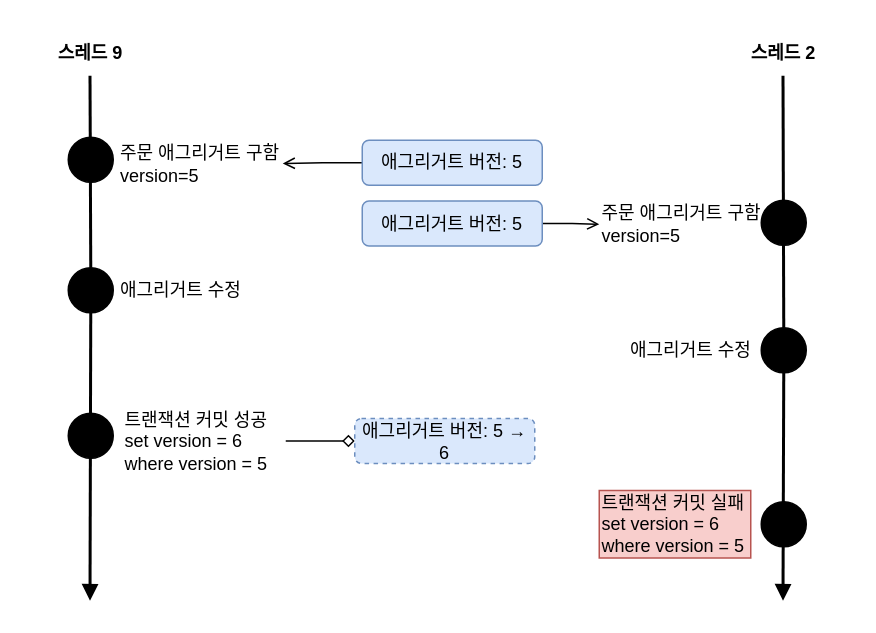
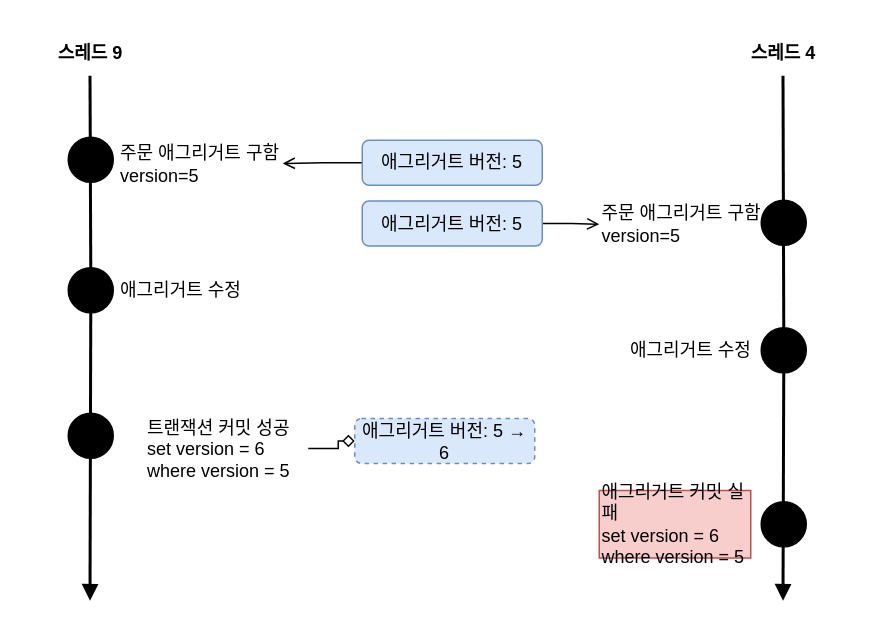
  <mxCell id="0" />
  <mxCell id="1" parent="0" />
  <mxCell id="2" value="" style="endArrow=block;html=1;rounded=0;strokeWidth=2;endFill=1;" edge="1" parent="1" source="5"><mxGeometry width="50" height="50" relative="1" as="geometry"><mxPoint x="59.5" y="50" as="sourcePoint" /><mxPoint x="59.5" y="400" as="targetPoint" /></mxGeometry></mxCell>
  <mxCell id="3" value="" style="ellipse;whiteSpace=wrap;html=1;aspect=fixed;fillStyle=auto;fillColor=#000000;" vertex="1" parent="1"><mxGeometry x="45" y="91" width="30" height="30" as="geometry" /></mxCell>
  <mxCell id="4" value="" style="endArrow=none;html=1;rounded=0;strokeWidth=2;endFill=0;" edge="1" parent="1" target="5"><mxGeometry width="50" height="50" relative="1" as="geometry"><mxPoint x="59.5" y="50" as="sourcePoint" /><mxPoint x="59.5" y="400" as="targetPoint" /></mxGeometry></mxCell>
  <mxCell id="5" value="" style="ellipse;whiteSpace=wrap;html=1;aspect=fixed;fillStyle=auto;fillColor=#000000;" vertex="1" parent="1"><mxGeometry x="45" y="178" width="30" height="30" as="geometry" /></mxCell>
  <mxCell id="6" value="" style="ellipse;whiteSpace=wrap;html=1;aspect=fixed;fillStyle=auto;fillColor=#000000;" vertex="1" parent="1"><mxGeometry x="45" y="275" width="30" height="30" as="geometry" /></mxCell>
  <mxCell id="7" value="" style="endArrow=block;html=1;rounded=0;strokeWidth=2;endFill=1;" edge="1" parent="1" source="10"><mxGeometry width="50" height="50" relative="1" as="geometry"><mxPoint x="521.5" y="50" as="sourcePoint" /><mxPoint x="521.5" y="400" as="targetPoint" /></mxGeometry></mxCell>
  <mxCell id="8" value="" style="ellipse;whiteSpace=wrap;html=1;aspect=fixed;fillStyle=auto;fillColor=#000000;" vertex="1" parent="1"><mxGeometry x="507" y="133" width="30" height="30" as="geometry" /></mxCell>
  <mxCell id="9" value="" style="endArrow=none;html=1;rounded=0;strokeWidth=2;endFill=0;" edge="1" parent="1" target="10"><mxGeometry width="50" height="50" relative="1" as="geometry"><mxPoint x="521.5" y="50" as="sourcePoint" /><mxPoint x="521.5" y="400" as="targetPoint" /></mxGeometry></mxCell>
  <mxCell id="10" value="" style="ellipse;whiteSpace=wrap;html=1;aspect=fixed;fillStyle=auto;fillColor=#000000;" vertex="1" parent="1"><mxGeometry x="507" y="218" width="30" height="30" as="geometry" /></mxCell>
  <mxCell id="11" value="" style="ellipse;whiteSpace=wrap;html=1;aspect=fixed;fillStyle=auto;fillColor=#000000;" vertex="1" parent="1"><mxGeometry x="507" y="334" width="30" height="30" as="geometry" /></mxCell>
  <mxCell id="12" value="주문 애그리거트 구함&lt;div&gt;version=5&lt;/div&gt;" style="text;html=1;align=left;verticalAlign=middle;whiteSpace=wrap;rounded=0;" vertex="1" parent="1"><mxGeometry x="78" y="91" width="110" height="35" as="geometry" /></mxCell>
  <mxCell id="13" value="애그리거트 수정" style="text;html=1;align=left;verticalAlign=middle;whiteSpace=wrap;rounded=0;" vertex="1" parent="1"><mxGeometry x="78" y="183" width="92" height="20" as="geometry" /></mxCell>
  <mxCell id="14" style="edgeStyle=orthogonalEdgeStyle;rounded=0;orthogonalLoop=1;jettySize=auto;html=1;entryX=0;entryY=0.5;entryDx=0;entryDy=0;endArrow=diamond;endFill=0;" edge="1" parent="1" source="15" target="25"><mxGeometry relative="1" as="geometry" /></mxCell>
- <mxCell id="15" value="트랜잭션 커밋 성공&lt;div&gt;set version = 6&lt;/div&gt;&lt;div&gt;where version = 5&lt;/div&gt;" style="text;html=1;align=left;verticalAlign=middle;whiteSpace=wrap;rounded=0;" vertex="1" parent="1"><mxGeometry x="81" y="271" width="109" height="45" as="geometry" /></mxCell>
+ <mxCell id="15" value="트랜잭션 커밋 성공&lt;div&gt;set version = 6&lt;/div&gt;&lt;div&gt;where version = 5&lt;/div&gt;" style="text;html=1;align=left;verticalAlign=middle;whiteSpace=wrap;rounded=0;" vertex="1" parent="1"><mxGeometry x="96" y="276" width="109" height="45" as="geometry" /></mxCell>
  <mxCell id="16" value="애그리거트 수정" style="text;html=1;align=left;verticalAlign=middle;whiteSpace=wrap;rounded=0;" vertex="1" parent="1"><mxGeometry x="418" y="223" width="95" height="20" as="geometry" /></mxCell>
- <mxCell id="17" value="트랜잭션 커밋 실패&lt;div&gt;set version = 6&lt;/div&gt;&lt;div&gt;where version = 5&lt;/div&gt;" style="text;html=1;align=left;verticalAlign=middle;whiteSpace=wrap;rounded=0;fillColor=#f8cecc;strokeColor=#b85450;" vertex="1" parent="1"><mxGeometry x="399" y="326.5" width="101" height="45" as="geometry" /></mxCell>
+ <mxCell id="17" value="애그리거트 커밋 실패&lt;div&gt;set version = 6&lt;/div&gt;&lt;div&gt;where version = 5&lt;/div&gt;" style="text;html=1;align=left;verticalAlign=middle;whiteSpace=wrap;rounded=0;fillColor=#f8cecc;strokeColor=#b85450;" vertex="1" parent="1"><mxGeometry x="399" y="326.5" width="101" height="45" as="geometry" /></mxCell>
  <mxCell id="18" value="스레드 9" style="text;html=1;align=center;verticalAlign=middle;whiteSpace=wrap;rounded=0;fontStyle=1" vertex="1" parent="1"><mxGeometry x="20" y="20" width="80" height="30" as="geometry" /></mxCell>
- <mxCell id="19" value="스레드 2" style="text;html=1;align=center;verticalAlign=middle;whiteSpace=wrap;rounded=0;fontStyle=1" vertex="1" parent="1"><mxGeometry x="482" y="20" width="80" height="30" as="geometry" /></mxCell>
+ <mxCell id="19" value="스레드 4" style="text;html=1;align=center;verticalAlign=middle;whiteSpace=wrap;rounded=0;fontStyle=1" vertex="1" parent="1"><mxGeometry x="482" y="20" width="80" height="30" as="geometry" /></mxCell>
  <mxCell id="20" style="edgeStyle=orthogonalEdgeStyle;rounded=0;orthogonalLoop=1;jettySize=auto;html=1;entryX=1;entryY=0.5;entryDx=0;entryDy=0;endArrow=open;endFill=0;" edge="1" parent="1" source="21" target="12"><mxGeometry relative="1" as="geometry"><mxPoint x="204" y="107.5" as="targetPoint" /></mxGeometry></mxCell>
  <mxCell id="21" value="애그리거트 버전: 5" style="rounded=1;whiteSpace=wrap;html=1;fillColor=#dae8fc;strokeColor=#6c8ebf;" vertex="1" parent="1"><mxGeometry x="241" y="93" width="120" height="30" as="geometry" /></mxCell>
  <mxCell id="22" value="주문 애그리거트 구함&lt;div&gt;version=5&lt;/div&gt;" style="text;html=1;align=left;verticalAlign=middle;whiteSpace=wrap;rounded=0;" vertex="1" parent="1"><mxGeometry x="399" y="131.5" width="110" height="35" as="geometry" /></mxCell>
  <mxCell id="23" style="edgeStyle=orthogonalEdgeStyle;rounded=0;orthogonalLoop=1;jettySize=auto;html=1;entryX=0;entryY=0.5;entryDx=0;entryDy=0;endArrow=open;endFill=0;" edge="1" parent="1" source="24" target="22"><mxGeometry relative="1" as="geometry" /></mxCell>
  <mxCell id="24" value="애그리거트 버전: 5" style="rounded=1;whiteSpace=wrap;html=1;fillColor=#dae8fc;strokeColor=#6c8ebf;" vertex="1" parent="1"><mxGeometry x="241" y="133.5" width="120" height="30" as="geometry" /></mxCell>
  <mxCell id="25" value="애그리거트 버전: 5 → 6" style="rounded=1;whiteSpace=wrap;html=1;fillColor=#dae8fc;strokeColor=#6c8ebf;dashed=1;" vertex="1" parent="1"><mxGeometry x="236" y="278.5" width="120" height="30" as="geometry" /></mxCell>
